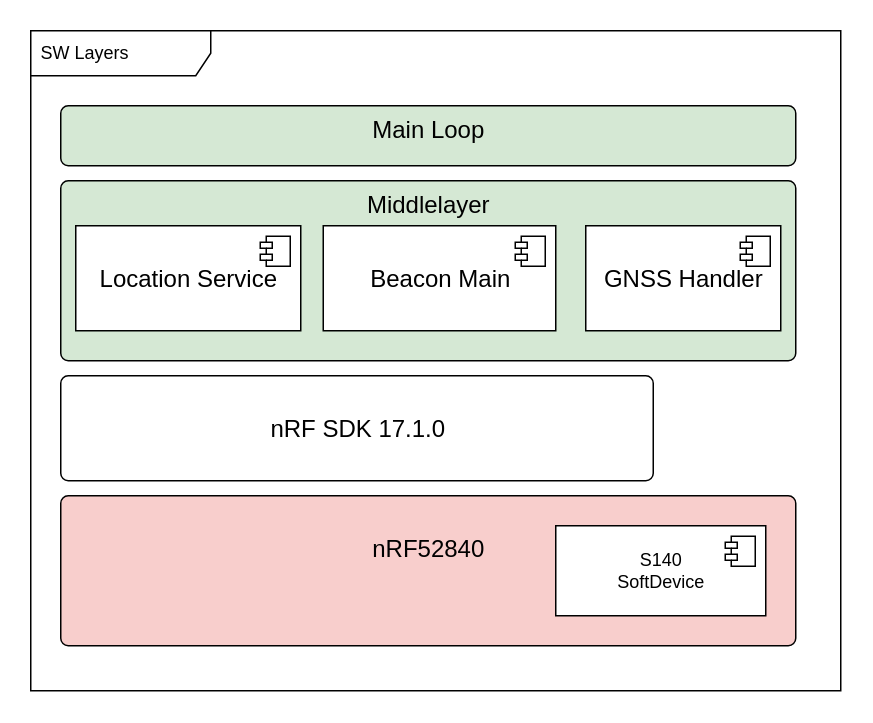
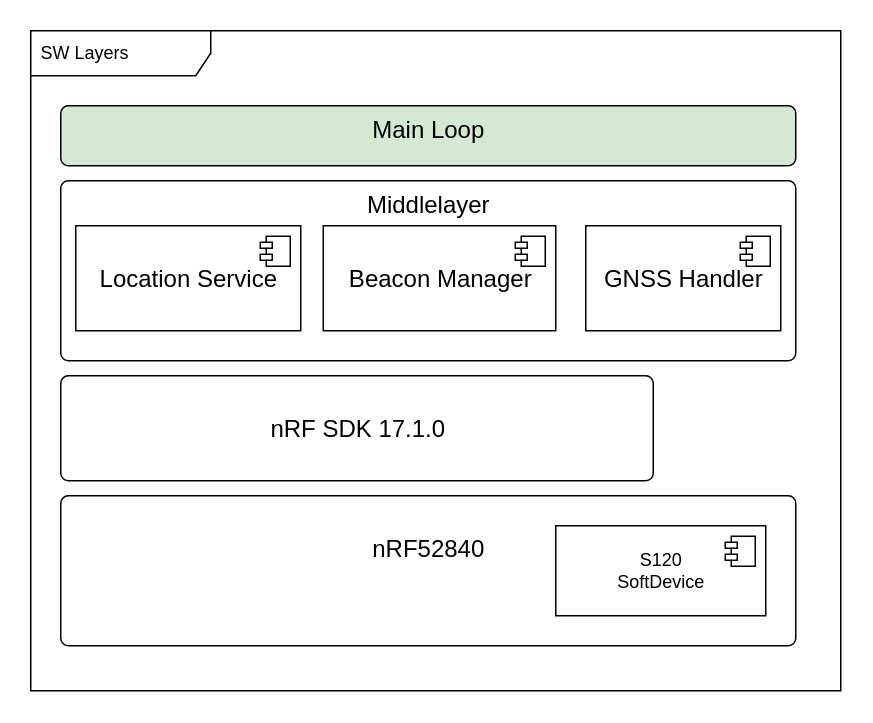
  <mxCell id="0" />
  <mxCell id="1" parent="0" />
  <mxCell id="2" value="SW Layers" style="shape=umlFrame;whiteSpace=wrap;html=1;width=120;height=30;boundedLbl=1;verticalAlign=middle;align=left;spacingLeft=5;" parent="1" vertex="1"><mxGeometry x="20" y="20" width="540" height="440" as="geometry" /></mxCell>
- <mxCell id="3" value="&lt;font style=&quot;font-size: 16px&quot;&gt;&lt;br&gt;nRF52840&lt;/font&gt;" style="html=1;align=center;verticalAlign=top;rounded=1;absoluteArcSize=1;arcSize=10;dashed=0;fillColor=#f8cecc;" parent="1" vertex="1"><mxGeometry x="40" y="330" width="490" height="100" as="geometry" /></mxCell>
- <mxCell id="4" value="S140&lt;br&gt;SoftDevice" style="html=1;dropTarget=0;" parent="1" vertex="1"><mxGeometry x="370" y="350" width="140" height="60" as="geometry" /></mxCell>
+ <mxCell id="3" value="&lt;font style=&quot;font-size: 16px&quot;&gt;&lt;br&gt;nRF52840&lt;/font&gt;" style="html=1;align=center;verticalAlign=top;rounded=1;absoluteArcSize=1;arcSize=10;dashed=0;" parent="1" vertex="1"><mxGeometry x="40" y="330" width="490" height="100" as="geometry" /></mxCell>
+ <mxCell id="4" value="S120&lt;br&gt;SoftDevice" style="html=1;dropTarget=0;" parent="1" vertex="1"><mxGeometry x="370" y="350" width="140" height="60" as="geometry" /></mxCell>
  <mxCell id="5" value="" style="shape=module;jettyWidth=8;jettyHeight=4;" parent="4" vertex="1"><mxGeometry x="1" width="20" height="20" relative="1" as="geometry"><mxPoint x="-27" y="7" as="offset" /></mxGeometry></mxCell>
  <mxCell id="6" value="&lt;font style=&quot;font-size: 16px&quot;&gt;&lt;br&gt;nRF SDK 17.1.0&lt;/font&gt;" style="html=1;align=center;verticalAlign=top;rounded=1;absoluteArcSize=1;arcSize=10;dashed=0;" parent="1" vertex="1"><mxGeometry x="40" y="250" width="395" height="70" as="geometry" /></mxCell>
- <mxCell id="7" value="Middlelayer" style="html=1;align=center;verticalAlign=top;rounded=1;absoluteArcSize=1;arcSize=10;dashed=0;fontSize=16;fillColor=#d5e8d4;" parent="1" vertex="1"><mxGeometry x="40" y="120" width="490" height="120" as="geometry" /></mxCell>
+ <mxCell id="7" value="Middlelayer" style="html=1;align=center;verticalAlign=top;rounded=1;absoluteArcSize=1;arcSize=10;dashed=0;fontSize=16;" parent="1" vertex="1"><mxGeometry x="40" y="120" width="490" height="120" as="geometry" /></mxCell>
  <mxCell id="8" value="Location Service" style="html=1;dropTarget=0;fontSize=16;" parent="1" vertex="1"><mxGeometry x="50" y="150" width="150" height="70" as="geometry" /></mxCell>
  <mxCell id="9" value="" style="shape=module;jettyWidth=8;jettyHeight=4;fontSize=16;" parent="8" vertex="1"><mxGeometry x="1" width="20" height="20" relative="1" as="geometry"><mxPoint x="-27" y="7" as="offset" /></mxGeometry></mxCell>
- <mxCell id="10" value="Beacon Main" style="html=1;dropTarget=0;fontSize=16;" parent="1" vertex="1"><mxGeometry x="215" y="150" width="155" height="70" as="geometry" /></mxCell>
+ <mxCell id="10" value="Beacon Manager" style="html=1;dropTarget=0;fontSize=16;" parent="1" vertex="1"><mxGeometry x="215" y="150" width="155" height="70" as="geometry" /></mxCell>
  <mxCell id="11" value="" style="shape=module;jettyWidth=8;jettyHeight=4;fontSize=16;" parent="10" vertex="1"><mxGeometry x="1" width="20" height="20" relative="1" as="geometry"><mxPoint x="-27" y="7" as="offset" /></mxGeometry></mxCell>
  <mxCell id="12" value="GNSS Handler" style="html=1;dropTarget=0;fontSize=16;" parent="1" vertex="1"><mxGeometry x="390" y="150" width="130" height="70" as="geometry" /></mxCell>
  <mxCell id="13" value="" style="shape=module;jettyWidth=8;jettyHeight=4;fontSize=16;" parent="12" vertex="1"><mxGeometry x="1" width="20" height="20" relative="1" as="geometry"><mxPoint x="-27" y="7" as="offset" /></mxGeometry></mxCell>
  <mxCell id="14" value="Main Loop" style="html=1;align=center;verticalAlign=top;rounded=1;absoluteArcSize=1;arcSize=10;dashed=0;fontSize=16;fillColor=#d5e8d4;" parent="1" vertex="1"><mxGeometry x="40" y="70" width="490" height="40" as="geometry" /></mxCell>
